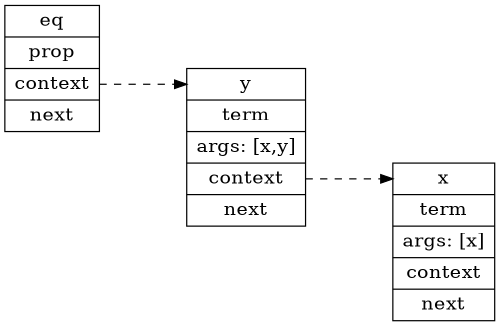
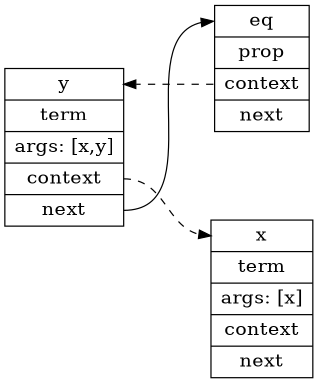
  digraph {
    nodesep=1
    rankdir=LR
    ranksep=1
    node [fixedsize=false fontsize=16 shape=record]
    edge [headport=head style=dashed tailport=context]
    n1 [height=1 label="<head>x|term|args: [x]|<context>context|<next>next" width=1]
    n2 [height=1 label="<head>y|term|args: [x,y]|<context>context|<next>next" width=1]
    n3 [height=1 label="<head>eq|prop|<context>context|<next>next" width=1]
    n2 -> n1
+   n2 -> n3 [tailport=next style=""]
    n3 -> n2
  }
